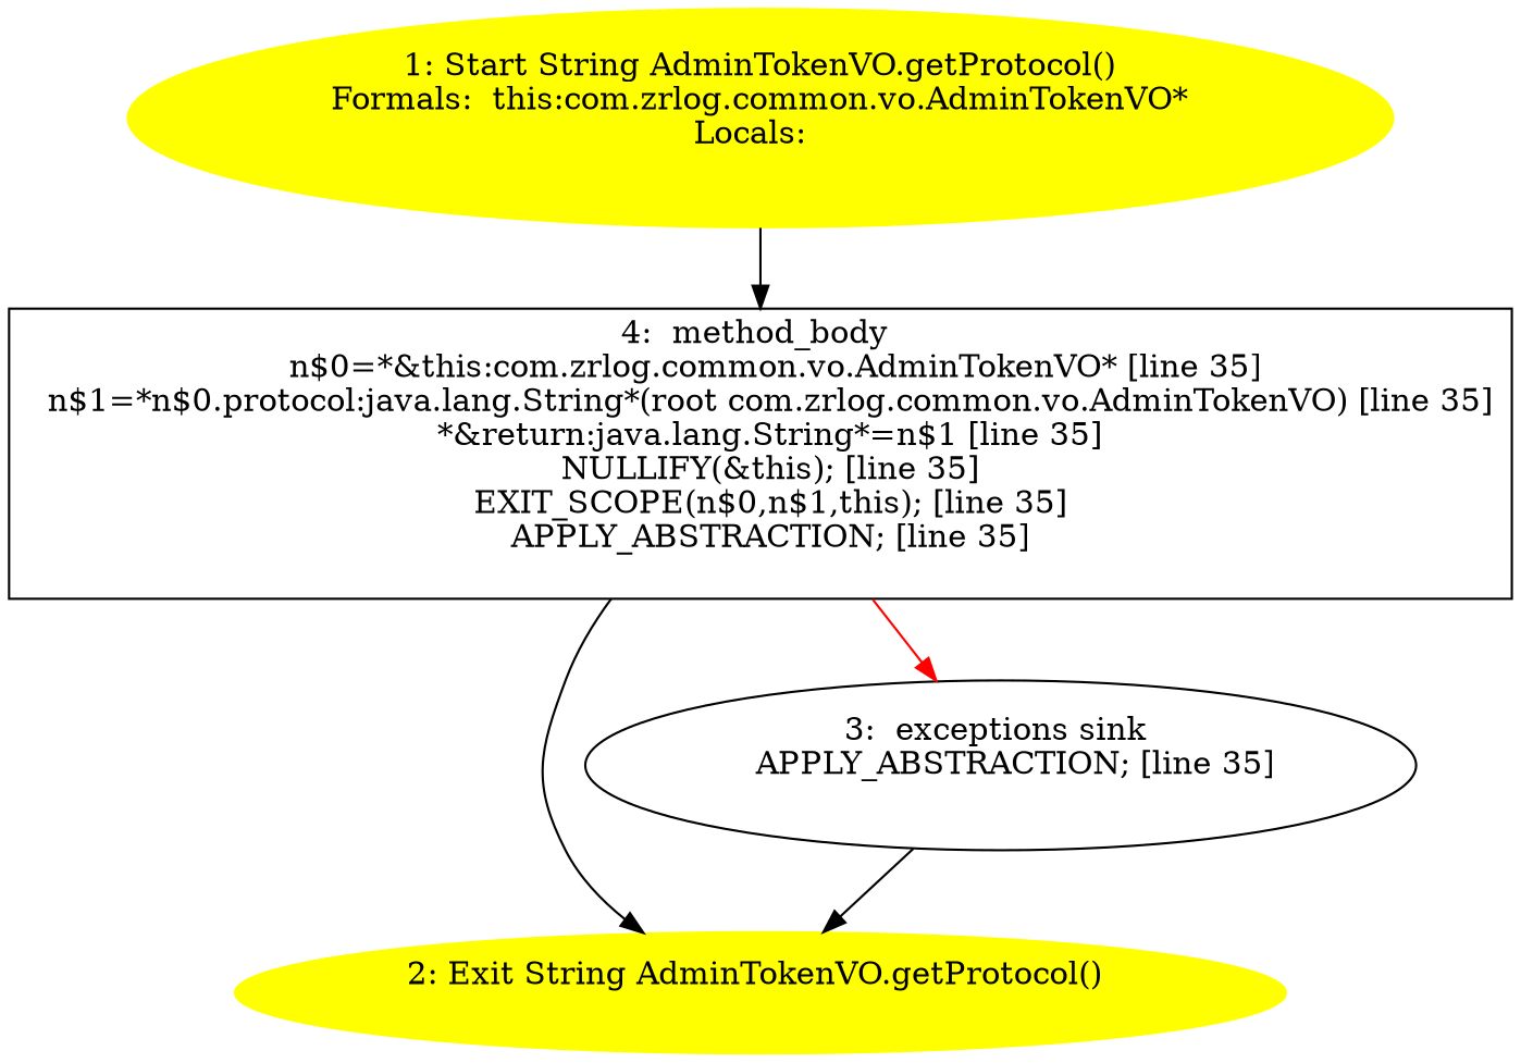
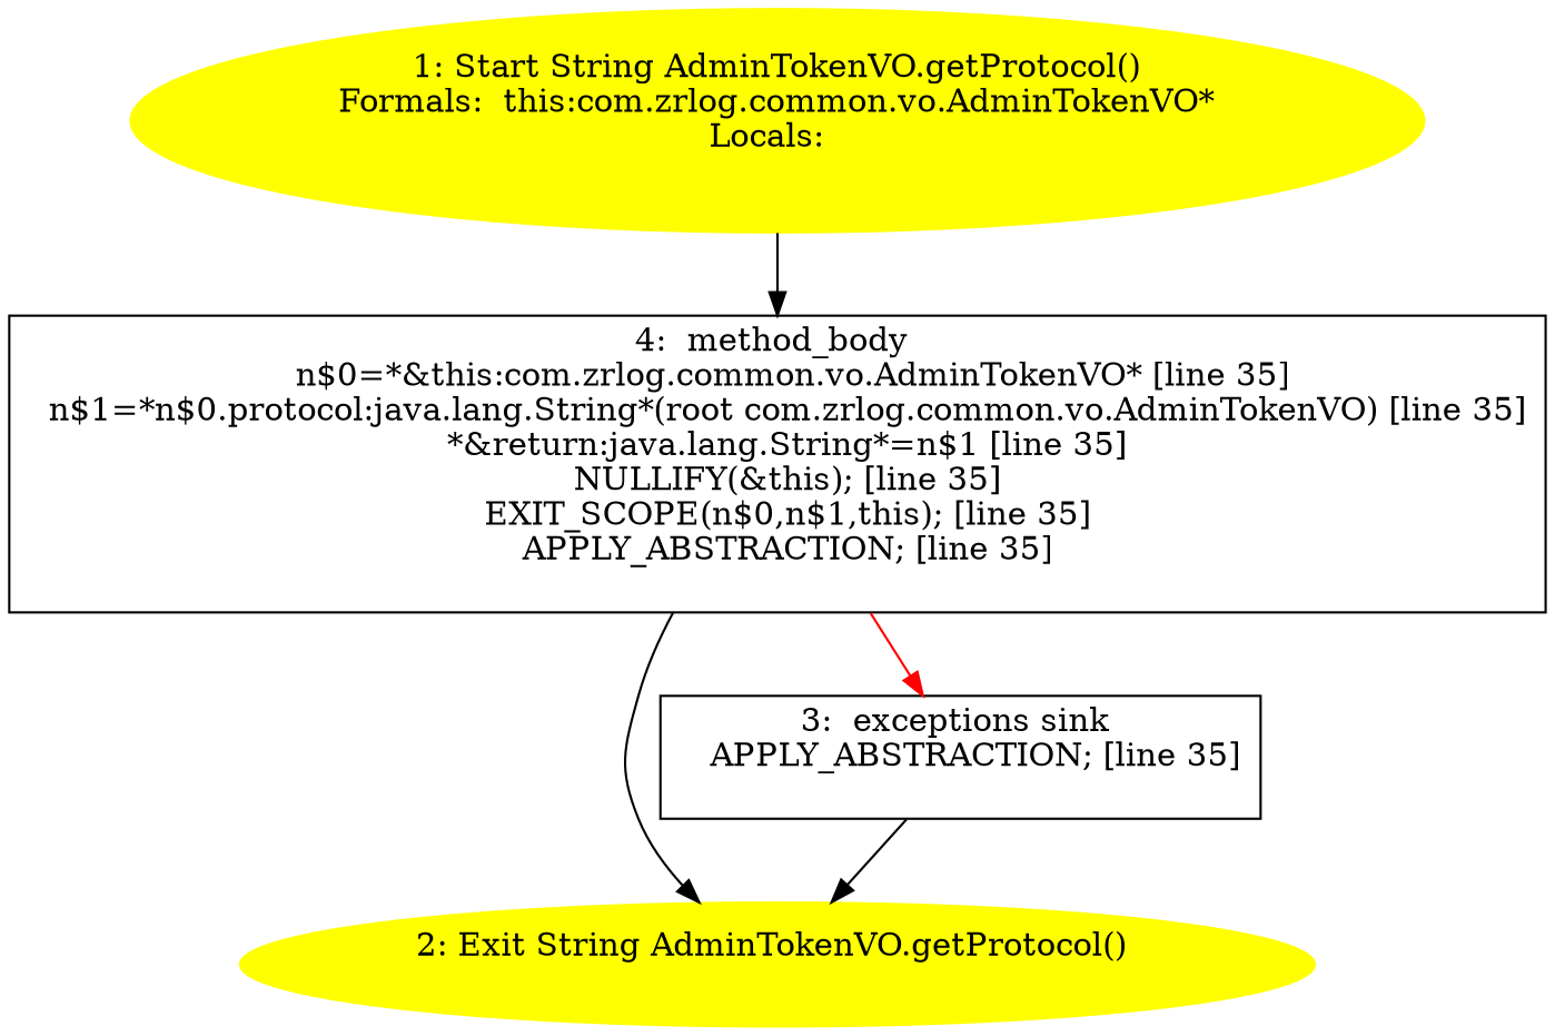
  digraph {
    n1 [color=yellow label="1: Start String AdminTokenVO.getProtocol()\nFormals:  this:com.zrlog.common.vo.AdminTokenVO*\nLocals:  \n  " style=filled]
    n2 [label="4:  method_body \n   n$0=*&this:com.zrlog.common.vo.AdminTokenVO* [line 35]\n  n$1=*n$0.protocol:java.lang.String*(root com.zrlog.common.vo.AdminTokenVO) [line 35]\n  *&return:java.lang.String*=n$1 [line 35]\n  NULLIFY(&this); [line 35]\n  EXIT_SCOPE(n$0,n$1,this); [line 35]\n  APPLY_ABSTRACTION; [line 35]\n " shape=box]
    n3 [color=yellow label="2: Exit String AdminTokenVO.getProtocol() \n  " style=filled]
-   n4 [label="3:  exceptions sink \n   APPLY_ABSTRACTION; [line 35]\n " shape=ellipse]
+   n4 [label="3:  exceptions sink \n   APPLY_ABSTRACTION; [line 35]\n " shape=box]
    n1 -> n2
    n2 -> n3
    n2 -> n4 [color=red]
    n4 -> n3
  }
